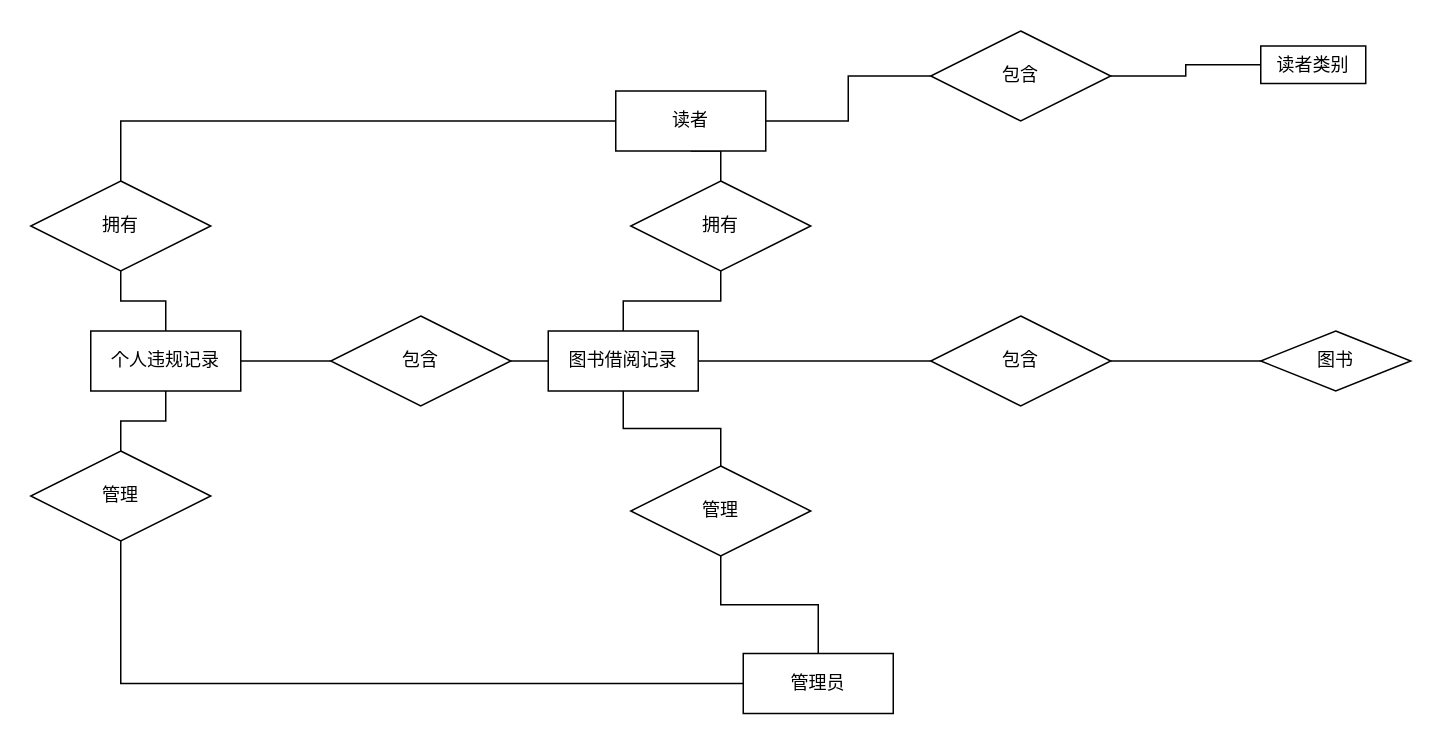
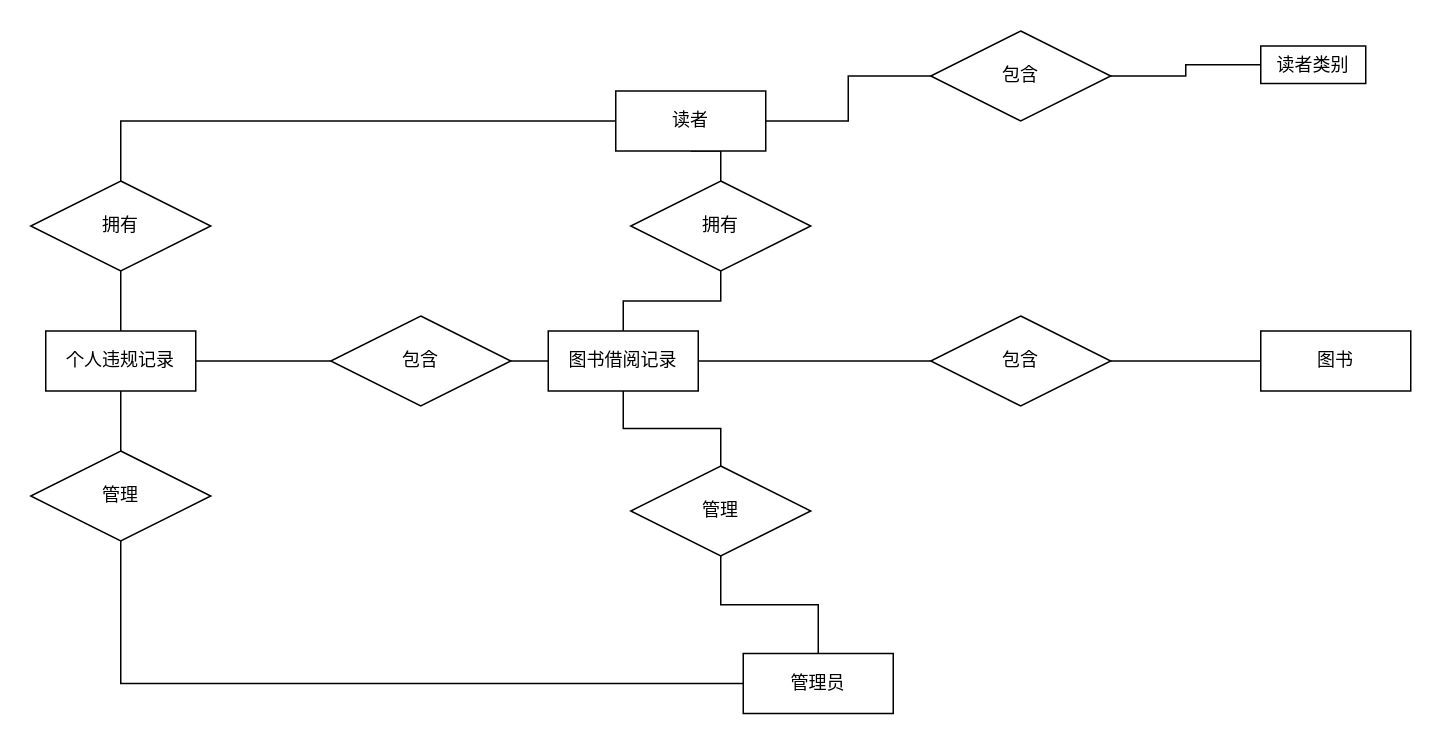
  <mxCell id="0" />
  <mxCell id="1" parent="0" />
  <mxCell id="2" style="edgeStyle=orthogonalEdgeStyle;rounded=0;orthogonalLoop=1;jettySize=auto;html=1;exitX=0.5;exitY=1;exitDx=0;exitDy=0;entryX=0.5;entryY=0;entryDx=0;entryDy=0;endArrow=none;endFill=0;" edge="1" parent="1" source="5" target="16"><mxGeometry relative="1" as="geometry" /></mxCell>
  <mxCell id="3" style="edgeStyle=orthogonalEdgeStyle;rounded=0;orthogonalLoop=1;jettySize=auto;html=1;exitX=1;exitY=0.5;exitDx=0;exitDy=0;entryX=0;entryY=0.5;entryDx=0;entryDy=0;endArrow=none;endFill=0;" edge="1" parent="1" source="5" target="22"><mxGeometry relative="1" as="geometry" /></mxCell>
  <mxCell id="4" style="edgeStyle=orthogonalEdgeStyle;rounded=0;orthogonalLoop=1;jettySize=auto;html=1;exitX=0;exitY=0.5;exitDx=0;exitDy=0;entryX=0.5;entryY=0;entryDx=0;entryDy=0;endArrow=none;endFill=0;" edge="1" parent="1" source="5" target="26"><mxGeometry relative="1" as="geometry" /></mxCell>
  <mxCell id="5" value="读者" style="whiteSpace=wrap;html=1;align=center;" vertex="1" parent="1"><mxGeometry x="410" y="60" width="100" height="40" as="geometry" /></mxCell>
  <mxCell id="6" value="读者类别" style="whiteSpace=wrap;html=1;align=center;" vertex="1" parent="1"><mxGeometry x="840" y="30" width="70" height="25" as="geometry" /></mxCell>
  <mxCell id="7" style="edgeStyle=orthogonalEdgeStyle;rounded=0;orthogonalLoop=1;jettySize=auto;html=1;exitX=0.5;exitY=1;exitDx=0;exitDy=0;entryX=0.5;entryY=0;entryDx=0;entryDy=0;endArrow=none;endFill=0;" edge="1" parent="1" source="9" target="18"><mxGeometry relative="1" as="geometry" /></mxCell>
  <mxCell id="8" style="edgeStyle=orthogonalEdgeStyle;rounded=0;orthogonalLoop=1;jettySize=auto;html=1;exitX=1;exitY=0.5;exitDx=0;exitDy=0;entryX=0;entryY=0.5;entryDx=0;entryDy=0;endArrow=none;endFill=0;" edge="1" parent="1" source="9" target="20"><mxGeometry relative="1" as="geometry" /></mxCell>
  <mxCell id="9" value="图书借阅记录" style="whiteSpace=wrap;html=1;align=center;" vertex="1" parent="1"><mxGeometry x="365" y="220" width="100" height="40" as="geometry" /></mxCell>
- <mxCell id="10" value="图书" style="rhombus;whiteSpace=wrap;html=1;align=center;" vertex="1" parent="1"><mxGeometry x="840" y="220" width="100" height="40" as="geometry" /></mxCell>
+ <mxCell id="10" value="图书" style="whiteSpace=wrap;html=1;align=center;" vertex="1" parent="1"><mxGeometry x="840" y="220" width="100" height="40" as="geometry" /></mxCell>
  <mxCell id="11" value="管理员" style="whiteSpace=wrap;html=1;align=center;" vertex="1" parent="1"><mxGeometry x="495" y="435" width="100" height="40" as="geometry" /></mxCell>
  <mxCell id="12" style="edgeStyle=orthogonalEdgeStyle;rounded=0;orthogonalLoop=1;jettySize=auto;html=1;exitX=0.5;exitY=1;exitDx=0;exitDy=0;entryX=0.5;entryY=0;entryDx=0;entryDy=0;endArrow=none;endFill=0;" edge="1" parent="1" source="14" target="28"><mxGeometry relative="1" as="geometry" /></mxCell>
  <mxCell id="13" style="edgeStyle=orthogonalEdgeStyle;rounded=0;orthogonalLoop=1;jettySize=auto;html=1;exitX=1;exitY=0.5;exitDx=0;exitDy=0;entryX=0;entryY=0.5;entryDx=0;entryDy=0;endArrow=none;endFill=0;" edge="1" parent="1" source="14" target="24"><mxGeometry relative="1" as="geometry" /></mxCell>
- <mxCell id="14" value="个人违规记录" style="whiteSpace=wrap;html=1;align=center;" vertex="1" parent="1"><mxGeometry x="60" y="220" width="100" height="40" as="geometry" /></mxCell>
+ <mxCell id="14" value="个人违规记录" style="whiteSpace=wrap;html=1;align=center;" vertex="1" parent="1"><mxGeometry x="30" y="220" width="100" height="40" as="geometry" /></mxCell>
  <mxCell id="15" style="edgeStyle=orthogonalEdgeStyle;rounded=0;orthogonalLoop=1;jettySize=auto;html=1;exitX=0.5;exitY=1;exitDx=0;exitDy=0;entryX=0.5;entryY=0;entryDx=0;entryDy=0;endArrow=none;endFill=0;" edge="1" parent="1" source="16" target="9"><mxGeometry relative="1" as="geometry" /></mxCell>
  <mxCell id="16" value="拥有" style="shape=rhombus;perimeter=rhombusPerimeter;whiteSpace=wrap;html=1;align=center;" vertex="1" parent="1"><mxGeometry x="420" y="120" width="120" height="60" as="geometry" /></mxCell>
  <mxCell id="17" style="edgeStyle=orthogonalEdgeStyle;rounded=0;orthogonalLoop=1;jettySize=auto;html=1;exitX=0.5;exitY=1;exitDx=0;exitDy=0;entryX=0.5;entryY=0;entryDx=0;entryDy=0;endArrow=none;endFill=0;" edge="1" parent="1" source="18" target="11"><mxGeometry relative="1" as="geometry" /></mxCell>
  <mxCell id="18" value="管理" style="shape=rhombus;perimeter=rhombusPerimeter;whiteSpace=wrap;html=1;align=center;" vertex="1" parent="1"><mxGeometry x="420" y="310" width="120" height="60" as="geometry" /></mxCell>
  <mxCell id="19" style="edgeStyle=orthogonalEdgeStyle;rounded=0;orthogonalLoop=1;jettySize=auto;html=1;exitX=1;exitY=0.5;exitDx=0;exitDy=0;entryX=0;entryY=0.5;entryDx=0;entryDy=0;endArrow=none;endFill=0;" edge="1" parent="1" source="20" target="10"><mxGeometry relative="1" as="geometry" /></mxCell>
  <mxCell id="20" value="包含" style="shape=rhombus;perimeter=rhombusPerimeter;whiteSpace=wrap;html=1;align=center;" vertex="1" parent="1"><mxGeometry x="620" y="210" width="120" height="60" as="geometry" /></mxCell>
  <mxCell id="21" style="edgeStyle=orthogonalEdgeStyle;rounded=0;orthogonalLoop=1;jettySize=auto;html=1;exitX=1;exitY=0.5;exitDx=0;exitDy=0;entryX=0;entryY=0.5;entryDx=0;entryDy=0;endArrow=none;endFill=0;" edge="1" parent="1" source="22" target="6"><mxGeometry relative="1" as="geometry" /></mxCell>
  <mxCell id="22" value="包含" style="shape=rhombus;perimeter=rhombusPerimeter;whiteSpace=wrap;html=1;align=center;" vertex="1" parent="1"><mxGeometry x="620" y="20" width="120" height="60" as="geometry" /></mxCell>
  <mxCell id="23" style="edgeStyle=orthogonalEdgeStyle;rounded=0;orthogonalLoop=1;jettySize=auto;html=1;exitX=1;exitY=0.5;exitDx=0;exitDy=0;entryX=0;entryY=0.5;entryDx=0;entryDy=0;endArrow=none;endFill=0;" edge="1" parent="1" source="24" target="9"><mxGeometry relative="1" as="geometry" /></mxCell>
  <mxCell id="24" value="包含" style="shape=rhombus;perimeter=rhombusPerimeter;whiteSpace=wrap;html=1;align=center;" vertex="1" parent="1"><mxGeometry x="220" y="210" width="120" height="60" as="geometry" /></mxCell>
  <mxCell id="25" style="edgeStyle=orthogonalEdgeStyle;rounded=0;orthogonalLoop=1;jettySize=auto;html=1;exitX=0.5;exitY=1;exitDx=0;exitDy=0;entryX=0.5;entryY=0;entryDx=0;entryDy=0;endArrow=none;endFill=0;" edge="1" parent="1" source="26" target="14"><mxGeometry relative="1" as="geometry" /></mxCell>
  <mxCell id="26" value="拥有" style="shape=rhombus;perimeter=rhombusPerimeter;whiteSpace=wrap;html=1;align=center;" vertex="1" parent="1"><mxGeometry x="20" y="120" width="120" height="60" as="geometry" /></mxCell>
  <mxCell id="27" style="edgeStyle=orthogonalEdgeStyle;rounded=0;orthogonalLoop=1;jettySize=auto;html=1;exitX=0.5;exitY=1;exitDx=0;exitDy=0;entryX=0;entryY=0.5;entryDx=0;entryDy=0;endArrow=none;endFill=0;" edge="1" parent="1" source="28" target="11"><mxGeometry relative="1" as="geometry" /></mxCell>
  <mxCell id="28" value="管理" style="shape=rhombus;perimeter=rhombusPerimeter;whiteSpace=wrap;html=1;align=center;" vertex="1" parent="1"><mxGeometry x="20" y="300" width="120" height="60" as="geometry" /></mxCell>
